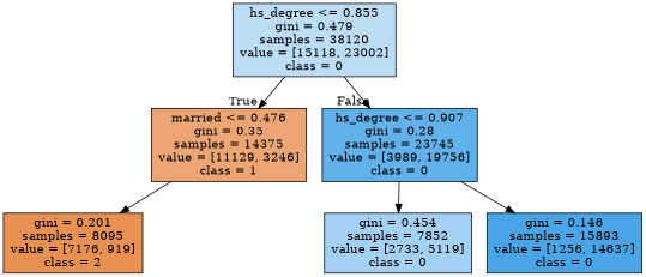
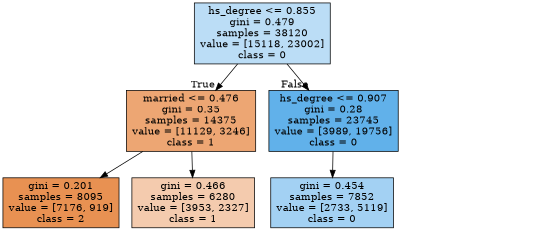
  digraph {
    node [color=black shape=box style=filled]
    n1 [fillcolor="#bbddf6" label="hs_degree <= 0.855\ngini = 0.479\nsamples = 38120\nvalue = [15118, 23002]\nclass = 0"]
    n2 [fillcolor="#eda673" label="married <= 0.476\ngini = 0.35\nsamples = 14375\nvalue = [11129, 3246]\nclass = 1"]
    n3 [fillcolor="#61b1ea" label="hs_degree <= 0.907\ngini = 0.28\nsamples = 23745\nvalue = [3989, 19756]\nclass = 0"]
    n4 [fillcolor="#e89152" label="gini = 0.201\nsamples = 8095\nvalue = [7176, 919]\nclass = 2"]
+   n5 [fillcolor="#f4cbae" label="gini = 0.466\nsamples = 6280\nvalue = [3953, 2327]\nclass = 1"]
    n6 [fillcolor="#a3d1f3" label="gini = 0.454\nsamples = 7852\nvalue = [2733, 5119]\nclass = 0"]
-   n7 [fillcolor="#4aa5e7" label="gini = 0.146\nsamples = 15893\nvalue = [1256, 14637]\nclass = 0"]
    n1 -> n2 [headlabel=True labelangle=45 labeldistance=2.5]
    n1 -> n3 [headlabel=False labelangle=-45 labeldistance=2.5]
    n2 -> n4
+   n2 -> n5
    n3 -> n6
-   n3 -> n7
  }
